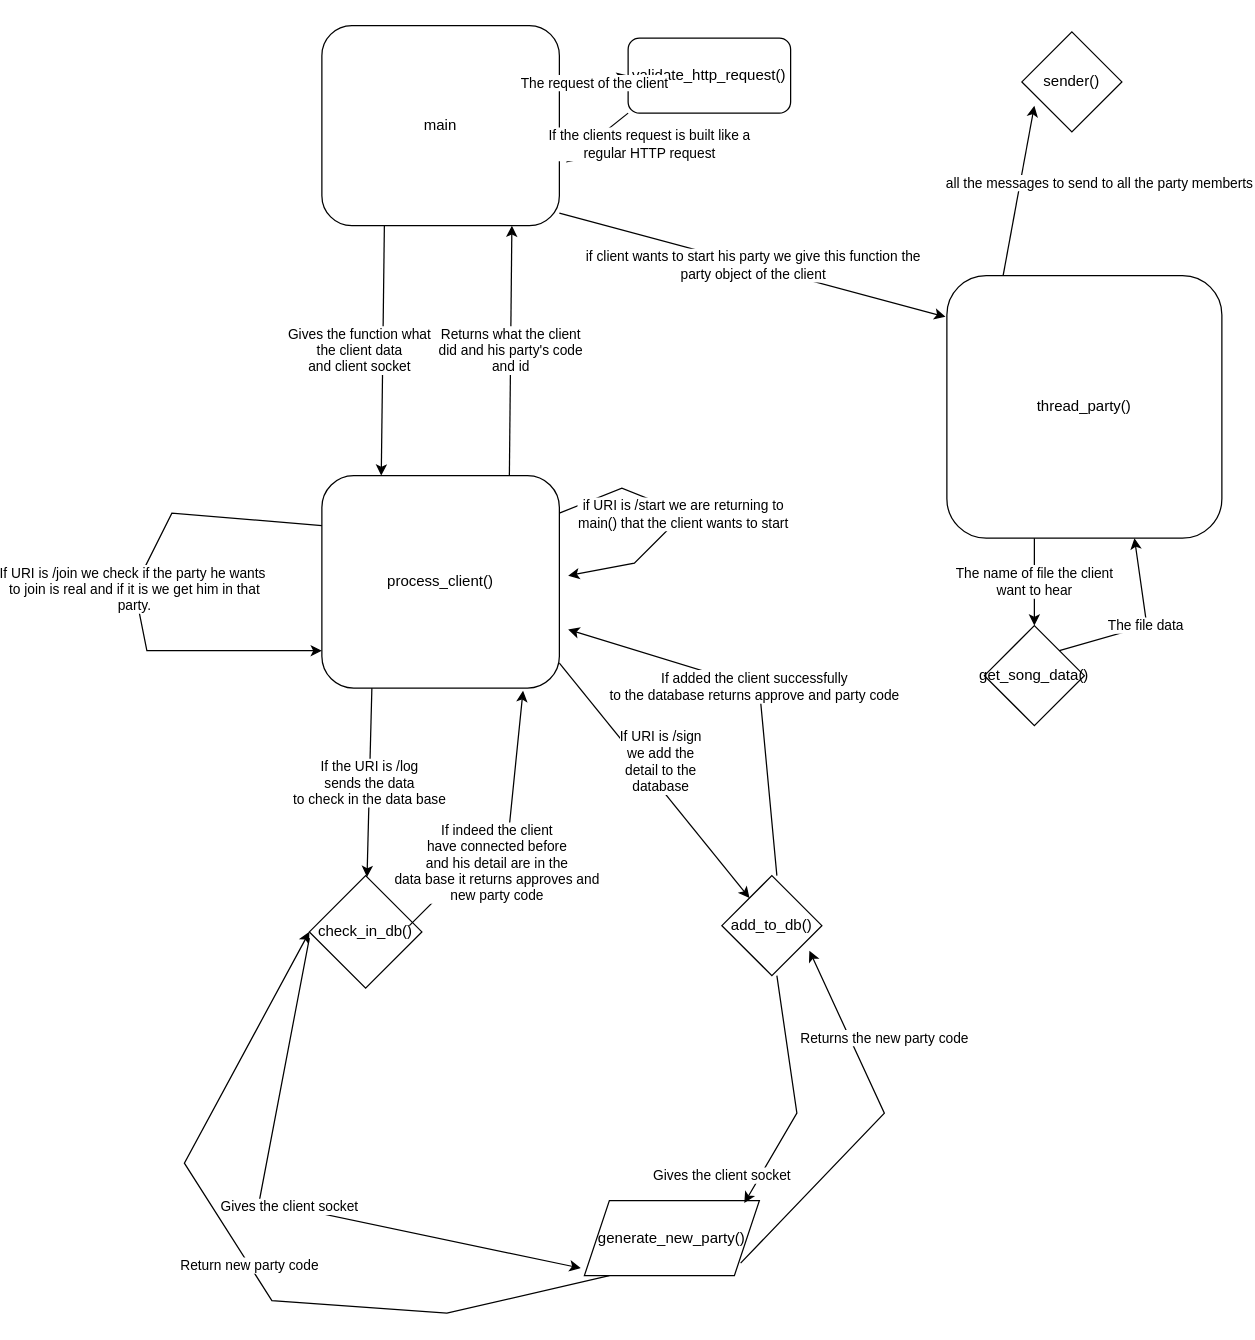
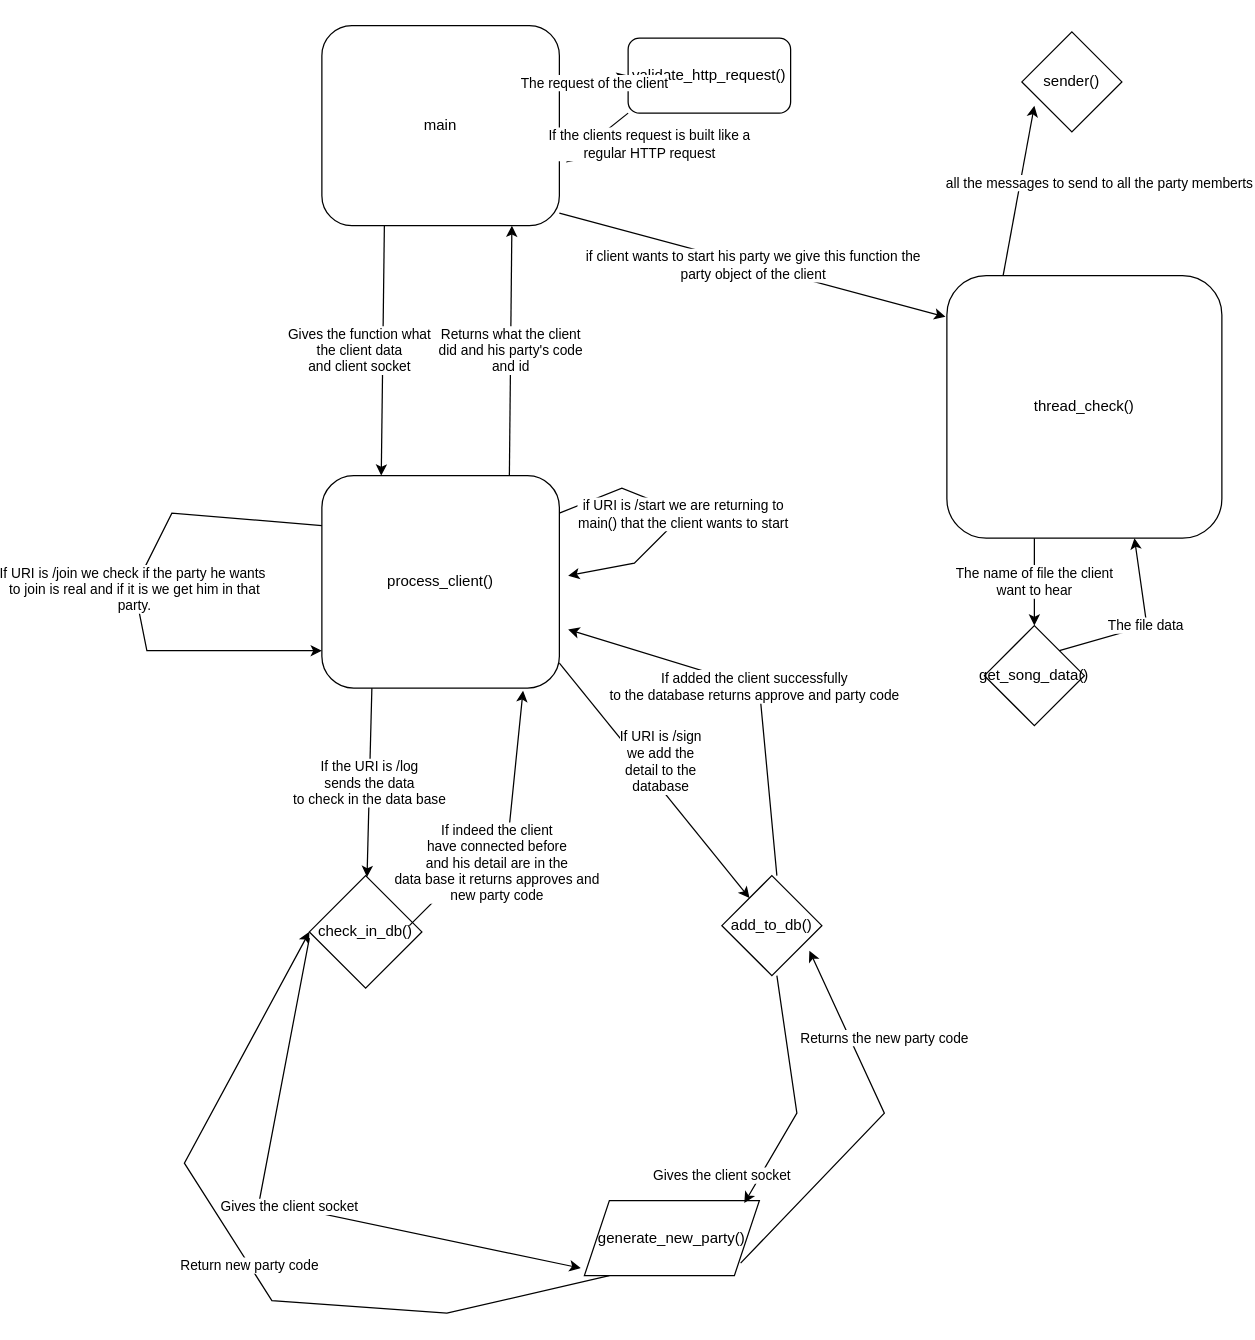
  <mxCell id="0" />
  <mxCell id="1" parent="0" />
  <mxCell id="2" value="main" style="rounded=1;whiteSpace=wrap;html=1;fontSize=12;glass=0;strokeWidth=1;shadow=0;" parent="1" vertex="1"><mxGeometry x="170" y="20" width="190" height="160" as="geometry" /></mxCell>
  <mxCell id="3" value="validate_http_request()" style="rounded=1;whiteSpace=wrap;html=1;" parent="1" vertex="1"><mxGeometry x="415" y="30" width="130" height="60" as="geometry" /></mxCell>
  <mxCell id="4" value="The request of the client" style="endArrow=classic;html=1;rounded=0;entryX=0;entryY=0.5;entryDx=0;entryDy=0;exitX=1.011;exitY=0.323;exitDx=0;exitDy=0;exitPerimeter=0;" parent="1" source="2" target="3" edge="1"><mxGeometry width="50" height="50" relative="1" as="geometry"><mxPoint x="370" y="60" as="sourcePoint" /><mxPoint x="410" y="30" as="targetPoint" /></mxGeometry></mxCell>
  <mxCell id="5" value="If the clients request is built like a&lt;br&gt;regular HTTP request" style="endArrow=classic;html=1;rounded=0;exitX=0;exitY=1;exitDx=0;exitDy=0;entryX=1.028;entryY=0.685;entryDx=0;entryDy=0;entryPerimeter=0;" parent="1" source="3" target="2" edge="1"><mxGeometry x="-0.947" y="30" width="50" height="50" relative="1" as="geometry"><mxPoint x="460" y="150" as="sourcePoint" /><mxPoint x="370" y="140" as="targetPoint" /><mxPoint as="offset" /></mxGeometry></mxCell>
  <mxCell id="6" value="process_client()" style="rounded=1;whiteSpace=wrap;html=1;" parent="1" vertex="1"><mxGeometry x="170" y="380" width="190" height="170" as="geometry" /></mxCell>
  <mxCell id="7" value="Gives the function what&lt;br&gt;the client data&lt;br&gt;and client socket" style="endArrow=classic;html=1;rounded=0;entryX=0.25;entryY=0;entryDx=0;entryDy=0;" parent="1" target="6" edge="1"><mxGeometry x="0.002" y="-19" width="50" height="50" relative="1" as="geometry"><mxPoint x="220" y="180" as="sourcePoint" /><mxPoint x="270" y="130" as="targetPoint" /><Array as="points" /><mxPoint as="offset" /></mxGeometry></mxCell>
  <mxCell id="8" value="Returns what the client&lt;br&gt;did and his party's code&lt;br&gt;and id" style="endArrow=classic;html=1;rounded=0;entryX=0.8;entryY=1;entryDx=0;entryDy=0;entryPerimeter=0;" parent="1" target="2" edge="1"><mxGeometry width="50" height="50" relative="1" as="geometry"><mxPoint x="320" y="380" as="sourcePoint" /><mxPoint x="370" y="330" as="targetPoint" /></mxGeometry></mxCell>
  <mxCell id="9" value="If the URI is /log&lt;br&gt;sends the data&lt;br&gt;to check in the data base" style="endArrow=classic;html=1;rounded=0;" parent="1" target="10" edge="1"><mxGeometry width="50" height="50" relative="1" as="geometry"><mxPoint x="210" y="550" as="sourcePoint" /><mxPoint x="210" y="740" as="targetPoint" /></mxGeometry></mxCell>
  <mxCell id="10" value="check_in_db()" style="rhombus;whiteSpace=wrap;html=1;" parent="1" vertex="1"><mxGeometry x="160" y="700" width="90" height="90" as="geometry" /></mxCell>
  <mxCell id="11" value="If indeed the client&lt;br&gt;have connected before&lt;br&gt;and his detail are in the&lt;br&gt;data base it returns approves and&lt;br&gt;new party code" style="endArrow=classic;html=1;rounded=0;entryX=0.847;entryY=1.012;entryDx=0;entryDy=0;entryPerimeter=0;" parent="1" target="6" edge="1"><mxGeometry x="-0.233" y="-14" width="50" height="50" relative="1" as="geometry"><mxPoint x="240" y="740" as="sourcePoint" /><mxPoint x="290" y="690" as="targetPoint" /><Array as="points"><mxPoint x="320" y="660" /></Array><mxPoint as="offset" /></mxGeometry></mxCell>
  <mxCell id="12" value="If URI is /sign&lt;br&gt;we add the&lt;br&gt;detail to the&lt;br&gt;database" style="endArrow=classic;html=1;rounded=0;" parent="1" target="13" edge="1"><mxGeometry x="-0.063" y="13" width="50" height="50" relative="1" as="geometry"><mxPoint x="360" y="530" as="sourcePoint" /><mxPoint x="530" y="740" as="targetPoint" /><mxPoint y="-1" as="offset" /></mxGeometry></mxCell>
  <mxCell id="13" value="add_to_db()" style="rhombus;whiteSpace=wrap;html=1;" parent="1" vertex="1"><mxGeometry x="490" y="700" width="80" height="80" as="geometry" /></mxCell>
  <mxCell id="14" value="If added the client successfully&lt;br&gt;to the database returns approve and party code" style="endArrow=classic;html=1;rounded=0;entryX=1.037;entryY=0.724;entryDx=0;entryDy=0;entryPerimeter=0;" parent="1" target="6" edge="1"><mxGeometry width="50" height="50" relative="1" as="geometry"><mxPoint x="534" y="700" as="sourcePoint" /><mxPoint x="584" y="650" as="targetPoint" /><Array as="points"><mxPoint x="520" y="550" /></Array></mxGeometry></mxCell>
  <mxCell id="15" value="generate_new_party()" style="shape=parallelogram;perimeter=parallelogramPerimeter;whiteSpace=wrap;html=1;fixedSize=1;" parent="1" vertex="1"><mxGeometry x="380" y="960" width="140" height="60" as="geometry" /></mxCell>
  <mxCell id="16" value="Return new party code" style="endArrow=classic;html=1;rounded=0;entryX=0;entryY=0.5;entryDx=0;entryDy=0;" parent="1" target="10" edge="1"><mxGeometry width="50" height="50" relative="1" as="geometry"><mxPoint x="400" y="1020" as="sourcePoint" /><mxPoint x="220" y="820" as="targetPoint" /><Array as="points"><mxPoint x="270" y="1050" /><mxPoint x="130" y="1040" /><mxPoint x="60" y="930" /></Array></mxGeometry></mxCell>
  <mxCell id="17" value="Returns the new party code" style="endArrow=classic;html=1;rounded=0;entryX=0.875;entryY=0.75;entryDx=0;entryDy=0;entryPerimeter=0;" parent="1" target="13" edge="1"><mxGeometry x="0.427" y="-25" width="50" height="50" relative="1" as="geometry"><mxPoint x="505" y="1010" as="sourcePoint" /><mxPoint x="555" y="960" as="targetPoint" /><Array as="points"><mxPoint x="620" y="890" /></Array><mxPoint as="offset" /></mxGeometry></mxCell>
  <mxCell id="18" value="Gives the client socket" style="endArrow=classic;html=1;rounded=0;entryX=-0.021;entryY=0.9;entryDx=0;entryDy=0;entryPerimeter=0;" parent="1" target="15" edge="1"><mxGeometry width="50" height="50" relative="1" as="geometry"><mxPoint x="160" y="750" as="sourcePoint" /><mxPoint x="250" y="935" as="targetPoint" /><Array as="points"><mxPoint y="960" x="120" /></Array></mxGeometry></mxCell>
  <mxCell id="19" value="Gives the client socket" style="endArrow=classic;html=1;rounded=0;entryX=0.914;entryY=0.033;entryDx=0;entryDy=0;entryPerimeter=0;" parent="1" target="15" edge="1"><mxGeometry x="0.898" y="-27" width="50" height="50" relative="1" as="geometry"><mxPoint x="534" y="780" as="sourcePoint" /><mxPoint x="584" y="730" as="targetPoint" /><Array as="points"><mxPoint x="550" y="890" /></Array><mxPoint x="1" as="offset" /></mxGeometry></mxCell>
  <mxCell id="20" value="If URI is /join we check if the party he wants&amp;nbsp;&lt;br&gt;to join is real and if it is we get him in that&lt;br&gt;party." style="endArrow=classic;html=1;rounded=0;entryX=0;entryY=0.824;entryDx=0;entryDy=0;entryPerimeter=0;" parent="1" target="6" edge="1"><mxGeometry width="50" height="50" relative="1" as="geometry"><mxPoint x="170" y="420" as="sourcePoint" /><mxPoint x="220" y="370" as="targetPoint" /><Array as="points"><mxPoint x="50" y="410" /><mxPoint x="20" y="470" /><mxPoint x="30" y="520" /></Array></mxGeometry></mxCell>
  <mxCell id="21" value="if URI is /start we are returning to&lt;br&gt;main() that the client wants to start" style="endArrow=classic;html=1;rounded=0;entryX=1.037;entryY=0.471;entryDx=0;entryDy=0;entryPerimeter=0;" parent="1" target="6" edge="1"><mxGeometry width="50" height="50" relative="1" as="geometry"><mxPoint x="360" y="410" as="sourcePoint" /><mxPoint x="410" y="360" as="targetPoint" /><Array as="points"><mxPoint x="410" y="390" /><mxPoint x="460" y="410" /><mxPoint x="420" y="450" /></Array></mxGeometry></mxCell>
- <mxCell id="22" value="thread_party()" style="rounded=1;whiteSpace=wrap;html=1;" parent="1" vertex="1"><mxGeometry x="670" y="220" width="220" height="210" as="geometry" /></mxCell>
+ <mxCell id="22" value="thread_check()" style="rounded=1;whiteSpace=wrap;html=1;" parent="1" vertex="1"><mxGeometry x="670" y="220" width="220" height="210" as="geometry" /></mxCell>
  <mxCell id="23" value="if client wants to start his party we give this function the&lt;br&gt;party object of the client" style="endArrow=classic;html=1;rounded=0;entryX=-0.005;entryY=0.157;entryDx=0;entryDy=0;entryPerimeter=0;" parent="1" target="22" edge="1"><mxGeometry width="50" height="50" relative="1" as="geometry"><mxPoint x="360" y="170" as="sourcePoint" /><mxPoint x="410" y="120" as="targetPoint" /></mxGeometry></mxCell>
  <mxCell id="24" value="The name of file the client&lt;br&gt;want to hear" style="endArrow=classic;html=1;rounded=0;" parent="1" target="25" edge="1"><mxGeometry width="50" height="50" relative="1" as="geometry"><mxPoint x="740" y="430" as="sourcePoint" /><mxPoint x="740" y="540" as="targetPoint" /></mxGeometry></mxCell>
  <mxCell id="25" value="get_song_data()" style="rhombus;whiteSpace=wrap;html=1;" parent="1" vertex="1"><mxGeometry x="700" y="500" width="80" height="80" as="geometry" /></mxCell>
  <mxCell id="26" value="sender()" style="rhombus;whiteSpace=wrap;html=1;" parent="1" vertex="1"><mxGeometry x="730" y="25" width="80" height="80" as="geometry" /></mxCell>
  <mxCell id="27" value="all the messages to send to all the party memberts" style="endArrow=classic;html=1;rounded=0;entryX=0.125;entryY=0.738;entryDx=0;entryDy=0;entryPerimeter=0;" parent="1" target="26" edge="1"><mxGeometry x="0.239" y="-62" width="50" height="50" relative="1" as="geometry"><mxPoint x="715" y="220" as="sourcePoint" /><mxPoint x="765" y="170" as="targetPoint" /><mxPoint y="-1" as="offset" /></mxGeometry></mxCell>
  <mxCell id="28" value="The file data" style="endArrow=classic;html=1;rounded=0;entryX=0.682;entryY=1;entryDx=0;entryDy=0;entryPerimeter=0;" parent="1" target="22" edge="1"><mxGeometry width="50" height="50" relative="1" as="geometry"><mxPoint x="760" y="520" as="sourcePoint" /><mxPoint x="810" y="470" as="targetPoint" /><Array as="points"><mxPoint x="830" y="500" /></Array></mxGeometry></mxCell>
